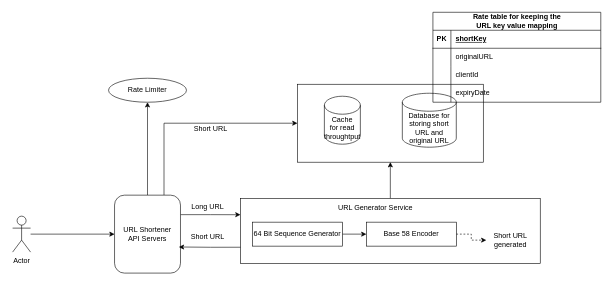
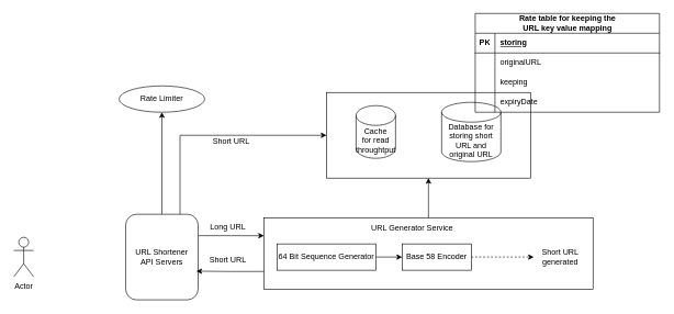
  <mxCell id="0" />
  <mxCell id="1" parent="0" />
  <mxCell id="2" value="" style="rounded=0;whiteSpace=wrap;html=1;" vertex="1" parent="1"><mxGeometry x="495" y="140" width="310" height="130" as="geometry" /></mxCell>
  <mxCell id="3" style="edgeStyle=orthogonalEdgeStyle;rounded=0;orthogonalLoop=1;jettySize=auto;html=1;entryX=0.5;entryY=1;entryDx=0;entryDy=0;" edge="1" parent="1" source="4" target="2"><mxGeometry relative="1" as="geometry" /></mxCell>
  <mxCell id="4" value="" style="rounded=0;whiteSpace=wrap;html=1;" vertex="1" parent="1"><mxGeometry x="400" y="330.5" width="500" height="108.5" as="geometry" /></mxCell>
- <mxCell id="5" style="edgeStyle=orthogonalEdgeStyle;rounded=0;orthogonalLoop=1;jettySize=auto;html=1;entryX=0;entryY=0.5;entryDx=0;entryDy=0;" edge="1" parent="1" source="6" target="10"><mxGeometry relative="1" as="geometry" /></mxCell>
  <mxCell id="6" value="Actor" style="shape=umlActor;verticalLabelPosition=bottom;verticalAlign=top;html=1;outlineConnect=0;" vertex="1" parent="1"><mxGeometry x="20" y="360" width="30" height="60" as="geometry" /></mxCell>
  <mxCell id="7" style="edgeStyle=orthogonalEdgeStyle;rounded=0;orthogonalLoop=1;jettySize=auto;html=1;entryX=0.5;entryY=1;entryDx=0;entryDy=0;" edge="1" parent="1" source="10" target="19"><mxGeometry relative="1" as="geometry" /></mxCell>
  <mxCell id="8" style="edgeStyle=orthogonalEdgeStyle;rounded=0;orthogonalLoop=1;jettySize=auto;html=1;exitX=1;exitY=0.25;exitDx=0;exitDy=0;entryX=0;entryY=0.25;entryDx=0;entryDy=0;" edge="1" parent="1" source="10" target="4"><mxGeometry relative="1" as="geometry" /></mxCell>
  <mxCell id="9" style="edgeStyle=orthogonalEdgeStyle;rounded=0;orthogonalLoop=1;jettySize=auto;html=1;exitX=0.75;exitY=0;exitDx=0;exitDy=0;entryX=0;entryY=0.5;entryDx=0;entryDy=0;" edge="1" parent="1" source="10" target="2"><mxGeometry relative="1" as="geometry" /></mxCell>
  <mxCell id="10" value="&lt;div&gt;URL Shortener&lt;/div&gt;API Servers" style="whiteSpace=wrap;html=1;rounded=1;" vertex="1" parent="1"><mxGeometry x="190" y="325" width="110" height="130" as="geometry" /></mxCell>
  <mxCell id="11" style="edgeStyle=orthogonalEdgeStyle;rounded=0;orthogonalLoop=1;jettySize=auto;html=1;entryX=0;entryY=0.5;entryDx=0;entryDy=0;" edge="1" parent="1" source="12" target="14"><mxGeometry relative="1" as="geometry" /></mxCell>
  <mxCell id="12" value="64 Bit Sequence Generator" style="rounded=0;whiteSpace=wrap;html=1;" vertex="1" parent="1"><mxGeometry x="420" y="370" width="150" height="40" as="geometry" /></mxCell>
  <mxCell id="13" style="edgeStyle=orthogonalEdgeStyle;rounded=0;orthogonalLoop=1;jettySize=auto;html=1;dashed=1;" edge="1" parent="1" source="14" target="16"><mxGeometry relative="1" as="geometry" /></mxCell>
- <mxCell id="14" value="Base 58 Encoder" style="rounded=0;whiteSpace=wrap;html=1;" vertex="1" parent="1"><mxGeometry x="610" y="370" width="150" height="40" as="geometry" /></mxCell>
+ <mxCell id="14" value="Base 58 Encoder" style="rounded=0;whiteSpace=wrap;html=1;" vertex="1" parent="1"><mxGeometry x="610" y="370" width="105" height="40" as="geometry" /></mxCell>
  <mxCell id="15" value="URL Generator Service" style="text;html=1;align=center;verticalAlign=middle;resizable=0;points=[];autosize=1;strokeColor=none;fillColor=none;" vertex="1" parent="1"><mxGeometry x="550" y="330.5" width="150" height="30" as="geometry" /></mxCell>
- <mxCell id="16" value="Short URL&lt;div&gt;generated&lt;/div&gt;" style="text;html=1;align=center;verticalAlign=middle;resizable=0;points=[];autosize=1;strokeColor=none;fillColor=none;" vertex="1" parent="1"><mxGeometry x="810" y="380" width="80" height="40" as="geometry" /></mxCell>
+ <mxCell id="16" value="Short URL&lt;div&gt;generated&lt;/div&gt;" style="text;html=1;align=center;verticalAlign=middle;resizable=0;points=[];autosize=1;strokeColor=none;fillColor=none;" vertex="1" parent="1"><mxGeometry x="810" y="370" width="80" height="40" as="geometry" /></mxCell>
  <mxCell id="17" value="Cache&lt;div&gt;for read throughtput&lt;/div&gt;" style="shape=cylinder3;whiteSpace=wrap;html=1;boundedLbl=1;backgroundOutline=1;size=15;" vertex="1" parent="1"><mxGeometry x="540" y="160" width="60" height="80" as="geometry" /></mxCell>
  <mxCell id="18" value="Database for storing short URL and original URL" style="shape=cylinder3;whiteSpace=wrap;html=1;boundedLbl=1;backgroundOutline=1;size=15;" vertex="1" parent="1"><mxGeometry x="670" y="155" width="90" height="90" as="geometry" /></mxCell>
  <mxCell id="19" value="Rate Limiter" style="ellipse;whiteSpace=wrap;html=1;" vertex="1" parent="1"><mxGeometry x="180" y="130" width="130" height="40" as="geometry" /></mxCell>
  <mxCell id="20" style="edgeStyle=orthogonalEdgeStyle;rounded=0;orthogonalLoop=1;jettySize=auto;html=1;exitX=0;exitY=0.75;exitDx=0;exitDy=0;entryX=0.976;entryY=0.665;entryDx=0;entryDy=0;entryPerimeter=0;" edge="1" parent="1" source="4" target="10"><mxGeometry relative="1" as="geometry" /></mxCell>
  <mxCell id="21" value="Long URL" style="text;html=1;align=center;verticalAlign=middle;resizable=0;points=[];autosize=1;strokeColor=none;fillColor=none;" vertex="1" parent="1"><mxGeometry x="305" y="330" width="80" height="30" as="geometry" /></mxCell>
  <mxCell id="22" value="Short URL" style="text;html=1;align=center;verticalAlign=middle;resizable=0;points=[];autosize=1;strokeColor=none;fillColor=none;" vertex="1" parent="1"><mxGeometry x="305" y="380" width="80" height="30" as="geometry" /></mxCell>
  <mxCell id="23" value="Short URL" style="text;html=1;align=center;verticalAlign=middle;resizable=0;points=[];autosize=1;strokeColor=none;fillColor=none;" vertex="1" parent="1"><mxGeometry x="310" y="200" width="80" height="30" as="geometry" /></mxCell>
  <mxCell id="24" value="Rate table for keeping the&lt;div&gt;URL key value mapping&lt;/div&gt;" style="shape=table;startSize=30;container=1;collapsible=1;childLayout=tableLayout;fixedRows=1;rowLines=0;fontStyle=1;align=center;resizeLast=1;html=1;" vertex="1" parent="1"><mxGeometry x="721" y="20" width="280" height="150" as="geometry" /></mxCell>
  <mxCell id="25" value="" style="shape=tableRow;horizontal=0;startSize=0;swimlaneHead=0;swimlaneBody=0;fillColor=none;collapsible=0;dropTarget=0;points=[[0,0.5],[1,0.5]];portConstraint=eastwest;top=0;left=0;right=0;bottom=1;" vertex="1" parent="24"><mxGeometry y="30" width="280" height="30" as="geometry" /></mxCell>
  <mxCell id="26" value="PK" style="shape=partialRectangle;connectable=0;fillColor=none;top=0;left=0;bottom=0;right=0;fontStyle=1;overflow=hidden;whiteSpace=wrap;html=1;" vertex="1" parent="25"><mxGeometry width="30" height="30" as="geometry"><mxRectangle width="30" height="30" as="alternateBounds" /></mxGeometry></mxCell>
- <mxCell id="27" value="shortKey" style="shape=partialRectangle;connectable=0;fillColor=none;top=0;left=0;bottom=0;right=0;align=left;spacingLeft=6;fontStyle=5;overflow=hidden;whiteSpace=wrap;html=1;" vertex="1" parent="25"><mxGeometry x="30" width="250" height="30" as="geometry"><mxRectangle width="250" height="30" as="alternateBounds" /></mxGeometry></mxCell>
+ <mxCell id="27" value="storing" style="shape=partialRectangle;connectable=0;fillColor=none;top=0;left=0;bottom=0;right=0;align=left;spacingLeft=6;fontStyle=5;overflow=hidden;whiteSpace=wrap;html=1;" vertex="1" parent="25"><mxGeometry x="30" width="250" height="30" as="geometry"><mxRectangle width="250" height="30" as="alternateBounds" /></mxGeometry></mxCell>
  <mxCell id="28" value="" style="shape=tableRow;horizontal=0;startSize=0;swimlaneHead=0;swimlaneBody=0;fillColor=none;collapsible=0;dropTarget=0;points=[[0,0.5],[1,0.5]];portConstraint=eastwest;top=0;left=0;right=0;bottom=0;" vertex="1" parent="24"><mxGeometry y="60" width="280" height="30" as="geometry" /></mxCell>
  <mxCell id="29" value="" style="shape=partialRectangle;connectable=0;fillColor=none;top=0;left=0;bottom=0;right=0;editable=1;overflow=hidden;whiteSpace=wrap;html=1;" vertex="1" parent="28"><mxGeometry width="30" height="30" as="geometry"><mxRectangle width="30" height="30" as="alternateBounds" /></mxGeometry></mxCell>
  <mxCell id="30" value="originalURL" style="shape=partialRectangle;connectable=0;fillColor=none;top=0;left=0;bottom=0;right=0;align=left;spacingLeft=6;overflow=hidden;whiteSpace=wrap;html=1;" vertex="1" parent="28"><mxGeometry x="30" width="250" height="30" as="geometry"><mxRectangle width="250" height="30" as="alternateBounds" /></mxGeometry></mxCell>
  <mxCell id="31" value="" style="shape=tableRow;horizontal=0;startSize=0;swimlaneHead=0;swimlaneBody=0;fillColor=none;collapsible=0;dropTarget=0;points=[[0,0.5],[1,0.5]];portConstraint=eastwest;top=0;left=0;right=0;bottom=0;" vertex="1" parent="24"><mxGeometry y="90" width="280" height="30" as="geometry" /></mxCell>
  <mxCell id="32" value="" style="shape=partialRectangle;connectable=0;fillColor=none;top=0;left=0;bottom=0;right=0;editable=1;overflow=hidden;whiteSpace=wrap;html=1;" vertex="1" parent="31"><mxGeometry width="30" height="30" as="geometry"><mxRectangle width="30" height="30" as="alternateBounds" /></mxGeometry></mxCell>
- <mxCell id="33" value="clientId" style="shape=partialRectangle;connectable=0;fillColor=none;top=0;left=0;bottom=0;right=0;align=left;spacingLeft=6;overflow=hidden;whiteSpace=wrap;html=1;" vertex="1" parent="31"><mxGeometry x="30" width="250" height="30" as="geometry"><mxRectangle width="250" height="30" as="alternateBounds" /></mxGeometry></mxCell>
+ <mxCell id="33" value="keeping" style="shape=partialRectangle;connectable=0;fillColor=none;top=0;left=0;bottom=0;right=0;align=left;spacingLeft=6;overflow=hidden;whiteSpace=wrap;html=1;" vertex="1" parent="31"><mxGeometry x="30" width="250" height="30" as="geometry"><mxRectangle width="250" height="30" as="alternateBounds" /></mxGeometry></mxCell>
  <mxCell id="34" value="" style="shape=tableRow;horizontal=0;startSize=0;swimlaneHead=0;swimlaneBody=0;fillColor=none;collapsible=0;dropTarget=0;points=[[0,0.5],[1,0.5]];portConstraint=eastwest;top=0;left=0;right=0;bottom=0;" vertex="1" parent="24"><mxGeometry y="120" width="280" height="30" as="geometry" /></mxCell>
  <mxCell id="35" value="" style="shape=partialRectangle;connectable=0;fillColor=none;top=0;left=0;bottom=0;right=0;editable=1;overflow=hidden;whiteSpace=wrap;html=1;" vertex="1" parent="34"><mxGeometry width="30" height="30" as="geometry"><mxRectangle width="30" height="30" as="alternateBounds" /></mxGeometry></mxCell>
  <mxCell id="36" value="expiryDate" style="shape=partialRectangle;connectable=0;fillColor=none;top=0;left=0;bottom=0;right=0;align=left;spacingLeft=6;overflow=hidden;whiteSpace=wrap;html=1;" vertex="1" parent="34"><mxGeometry x="30" width="250" height="30" as="geometry"><mxRectangle width="250" height="30" as="alternateBounds" /></mxGeometry></mxCell>
